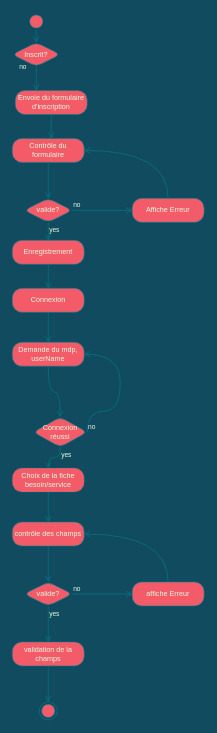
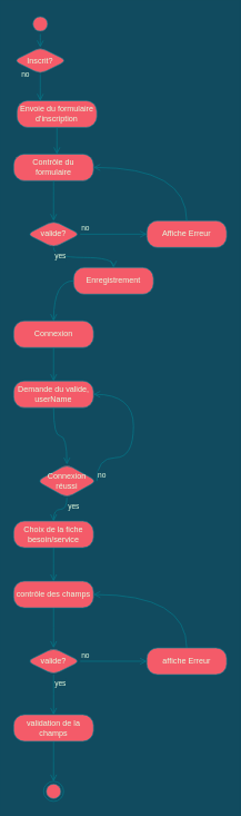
  <mxCell id="0" />
  <mxCell id="1" parent="0" />
  <mxCell id="2" value="" style="ellipse;html=1;shape=startState;fillColor=#F45B69;strokeColor=#028090;fontColor=#E4FDE1;rounded=1;" vertex="1" parent="1"><mxGeometry x="45" width="30" height="30" as="geometry" y="20" /></mxCell>
  <mxCell id="3" value="" style="edgeStyle=orthogonalEdgeStyle;html=1;verticalAlign=bottom;endArrow=open;endSize=8;strokeColor=#028090;entryX=0.5;entryY=0;entryDx=0;entryDy=0;labelBackgroundColor=#114B5F;fontColor=#E4FDE1;curved=1;" edge="1" source="2" parent="1" target="22"><mxGeometry relative="1" as="geometry"><mxPoint x="85" y="130" as="targetPoint" /></mxGeometry></mxCell>
  <mxCell id="4" value="Envoie du formulaire&lt;br&gt;d'inscription" style="whiteSpace=wrap;html=1;arcSize=40;fontColor=#E4FDE1;fillColor=#F45B69;strokeColor=#028090;rounded=1;" vertex="1" parent="1"><mxGeometry x="25" y="150" width="120" height="40" as="geometry" /></mxCell>
  <mxCell id="5" value="" style="edgeStyle=orthogonalEdgeStyle;html=1;verticalAlign=bottom;endArrow=open;endSize=8;strokeColor=#028090;labelBackgroundColor=#114B5F;fontColor=#E4FDE1;curved=1;" edge="1" source="4" parent="1"><mxGeometry relative="1" as="geometry"><mxPoint x="85" y="230" as="targetPoint" /></mxGeometry></mxCell>
  <mxCell id="6" value="Contrôle du formulaire" style="whiteSpace=wrap;html=1;arcSize=40;fontColor=#E4FDE1;fillColor=#F45B69;strokeColor=#028090;rounded=1;" vertex="1" parent="1"><mxGeometry x="20" y="230" width="120" height="40" as="geometry" /></mxCell>
  <mxCell id="7" value="" style="edgeStyle=orthogonalEdgeStyle;html=1;verticalAlign=bottom;endArrow=open;endSize=8;strokeColor=#028090;entryX=0.5;entryY=0;entryDx=0;entryDy=0;labelBackgroundColor=#114B5F;fontColor=#E4FDE1;curved=1;" edge="1" source="6" parent="1" target="8"><mxGeometry relative="1" as="geometry"><mxPoint x="85" y="330" as="targetPoint" /></mxGeometry></mxCell>
  <mxCell id="8" value="valide?" style="rhombus;whiteSpace=wrap;html=1;fillColor=#F45B69;strokeColor=#028090;fontColor=#E4FDE1;rounded=1;" vertex="1" parent="1"><mxGeometry x="40" y="330" width="80" height="40" as="geometry" /></mxCell>
  <mxCell id="9" value="no" style="edgeStyle=orthogonalEdgeStyle;html=1;align=left;verticalAlign=bottom;endArrow=open;endSize=8;strokeColor=#028090;labelBackgroundColor=#114B5F;fontColor=#E4FDE1;curved=1;" edge="1" source="8" parent="1"><mxGeometry x="-1" relative="1" as="geometry"><mxPoint x="220" y="350" as="targetPoint" /></mxGeometry></mxCell>
  <mxCell id="10" value="yes" style="edgeStyle=orthogonalEdgeStyle;html=1;align=left;verticalAlign=top;endArrow=open;endSize=8;strokeColor=#028090;entryX=0.5;entryY=0;entryDx=0;entryDy=0;labelBackgroundColor=#114B5F;fontColor=#E4FDE1;curved=1;" edge="1" source="8" parent="1" target="13"><mxGeometry x="-1" relative="1" as="geometry"><mxPoint x="80" y="430" as="targetPoint" /></mxGeometry></mxCell>
  <mxCell id="11" value="Affiche Erreur" style="whiteSpace=wrap;html=1;arcSize=40;fontColor=#E4FDE1;fillColor=#F45B69;strokeColor=#028090;rounded=1;" vertex="1" parent="1"><mxGeometry x="220" y="330" width="120" height="40" as="geometry" /></mxCell>
  <mxCell id="12" value="" style="edgeStyle=orthogonalEdgeStyle;html=1;verticalAlign=bottom;endArrow=open;endSize=8;strokeColor=#028090;entryX=1;entryY=0.5;entryDx=0;entryDy=0;labelBackgroundColor=#114B5F;fontColor=#E4FDE1;curved=1;" edge="1" source="11" parent="1" target="6"><mxGeometry relative="1" as="geometry"><mxPoint x="280" y="430" as="targetPoint" /><Array as="points"><mxPoint x="280" y="250" /></Array></mxGeometry></mxCell>
- <mxCell id="13" value="Enregistrement" style="whiteSpace=wrap;html=1;arcSize=40;fontColor=#E4FDE1;fillColor=#F45B69;strokeColor=#028090;rounded=1;" vertex="1" parent="1"><mxGeometry x="20" y="400" width="120" height="40" as="geometry" /></mxCell>
+ <mxCell id="13" value="Enregistrement" style="whiteSpace=wrap;html=1;arcSize=40;fontColor=#E4FDE1;fillColor=#F45B69;strokeColor=#028090;rounded=1;" vertex="1" parent="1"><mxGeometry x="110" y="400" width="120" height="40" as="geometry" /></mxCell>
  <mxCell id="14" value="" style="edgeStyle=orthogonalEdgeStyle;html=1;verticalAlign=bottom;endArrow=open;endSize=8;strokeColor=#028090;labelBackgroundColor=#114B5F;fontColor=#E4FDE1;curved=1;" edge="1" source="13" parent="1"><mxGeometry relative="1" as="geometry"><mxPoint x="80" y="480" as="targetPoint" /></mxGeometry></mxCell>
- <mxCell id="15" value="Demande du mdp, userName" style="whiteSpace=wrap;html=1;arcSize=40;fontColor=#E4FDE1;fillColor=#F45B69;strokeColor=#028090;rounded=1;" vertex="1" parent="1"><mxGeometry x="20" y="570" width="120" height="40" as="geometry" /></mxCell>
+ <mxCell id="15" value="Demande du valide, userName" style="whiteSpace=wrap;html=1;arcSize=40;fontColor=#E4FDE1;fillColor=#F45B69;strokeColor=#028090;rounded=1;" vertex="1" parent="1"><mxGeometry x="20" y="570" width="120" height="40" as="geometry" /></mxCell>
  <mxCell id="16" value="" style="edgeStyle=orthogonalEdgeStyle;html=1;verticalAlign=bottom;endArrow=open;endSize=8;strokeColor=#028090;entryX=0.5;entryY=0;entryDx=0;entryDy=0;labelBackgroundColor=#114B5F;fontColor=#E4FDE1;curved=1;" edge="1" source="15" parent="1" target="17"><mxGeometry relative="1" as="geometry"><mxPoint x="80" y="630" as="targetPoint" /></mxGeometry></mxCell>
  <mxCell id="17" value="Connexion réussi" style="rhombus;whiteSpace=wrap;html=1;fillColor=#F45B69;strokeColor=#028090;fontColor=#E4FDE1;rounded=1;" vertex="1" parent="1"><mxGeometry x="55" y="695" width="90" height="50" as="geometry" /></mxCell>
  <mxCell id="18" value="no" style="edgeStyle=orthogonalEdgeStyle;html=1;align=left;verticalAlign=bottom;endArrow=open;endSize=8;strokeColor=#028090;entryX=1;entryY=0.5;entryDx=0;entryDy=0;exitX=1;exitY=0.5;exitDx=0;exitDy=0;labelBackgroundColor=#114B5F;fontColor=#E4FDE1;curved=1;" edge="1" source="17" parent="1" target="15"><mxGeometry x="-1" relative="1" as="geometry"><mxPoint x="220" y="650" as="targetPoint" /><Array as="points"><mxPoint x="200" y="685" /><mxPoint x="200" y="590" /></Array></mxGeometry></mxCell>
  <mxCell id="19" value="yes" style="edgeStyle=orthogonalEdgeStyle;html=1;align=left;verticalAlign=top;endArrow=open;endSize=8;strokeColor=#028090;entryX=0.5;entryY=0;entryDx=0;entryDy=0;labelBackgroundColor=#114B5F;fontColor=#E4FDE1;curved=1;" edge="1" source="17" parent="1" target="20"><mxGeometry x="-1" relative="1" as="geometry"><mxPoint x="80" y="730" as="targetPoint" /></mxGeometry></mxCell>
- <mxCell id="20" value="Choix de la fiche&lt;br&gt;besoin/service" style="whiteSpace=wrap;html=1;arcSize=40;fontColor=#E4FDE1;fillColor=#F45B69;strokeColor=#028090;rounded=1;dashed=1;" vertex="1" parent="1"><mxGeometry x="20" y="780" width="120" height="40" as="geometry" /></mxCell>
+ <mxCell id="20" value="Choix de la fiche&lt;br&gt;besoin/service" style="whiteSpace=wrap;html=1;arcSize=40;fontColor=#E4FDE1;fillColor=#F45B69;strokeColor=#028090;rounded=1;" vertex="1" parent="1"><mxGeometry x="20" y="780" width="120" height="40" as="geometry" /></mxCell>
  <mxCell id="21" value="" style="edgeStyle=orthogonalEdgeStyle;html=1;verticalAlign=bottom;endArrow=open;endSize=8;strokeColor=#028090;labelBackgroundColor=#114B5F;fontColor=#E4FDE1;curved=1;" edge="1" source="20" parent="1"><mxGeometry relative="1" as="geometry"><mxPoint x="80" y="870" as="targetPoint" /></mxGeometry></mxCell>
  <mxCell id="22" value="Inscrit?" style="rhombus;whiteSpace=wrap;html=1;fillColor=#F45B69;strokeColor=#028090;fontColor=#E4FDE1;rounded=1;" vertex="1" parent="1"><mxGeometry x="20" y="70" width="80" height="40" as="geometry" /></mxCell>
  <mxCell id="23" value="no" style="edgeStyle=orthogonalEdgeStyle;html=1;align=left;verticalAlign=bottom;endArrow=open;endSize=8;strokeColor=#028090;labelBackgroundColor=#114B5F;fontColor=#E4FDE1;curved=1;" edge="1" source="22" parent="1"><mxGeometry x="-0.5" y="-30" relative="1" as="geometry"><mxPoint x="60" y="150" as="targetPoint" /><mxPoint as="offset" /></mxGeometry></mxCell>
  <mxCell id="24" value="Connexion" style="whiteSpace=wrap;html=1;arcSize=40;fontColor=#E4FDE1;fillColor=#F45B69;strokeColor=#028090;rounded=1;" vertex="1" parent="1"><mxGeometry x="20" y="480" width="120" height="40" as="geometry" /></mxCell>
  <mxCell id="25" value="" style="edgeStyle=orthogonalEdgeStyle;html=1;verticalAlign=bottom;endArrow=open;endSize=8;strokeColor=#028090;labelBackgroundColor=#114B5F;fontColor=#E4FDE1;curved=1;" edge="1" source="24" parent="1"><mxGeometry relative="1" as="geometry"><mxPoint x="80" y="570" as="targetPoint" /></mxGeometry></mxCell>
  <mxCell id="26" value="contrôle des champs" style="whiteSpace=wrap;html=1;arcSize=40;fontColor=#E4FDE1;fillColor=#F45B69;strokeColor=#028090;rounded=1;" vertex="1" parent="1"><mxGeometry x="20" y="870" width="120" height="40" as="geometry" /></mxCell>
  <mxCell id="27" value="" style="edgeStyle=orthogonalEdgeStyle;html=1;verticalAlign=bottom;endArrow=open;endSize=8;strokeColor=#028090;labelBackgroundColor=#114B5F;fontColor=#E4FDE1;curved=1;" edge="1" source="26" parent="1"><mxGeometry relative="1" as="geometry"><mxPoint x="80" y="970" as="targetPoint" /></mxGeometry></mxCell>
  <mxCell id="28" value="valide?" style="rhombus;whiteSpace=wrap;html=1;fillColor=#F45B69;strokeColor=#028090;fontColor=#E4FDE1;rounded=1;" vertex="1" parent="1"><mxGeometry x="40" y="970" width="80" height="40" as="geometry" /></mxCell>
  <mxCell id="29" value="no" style="edgeStyle=orthogonalEdgeStyle;html=1;align=left;verticalAlign=bottom;endArrow=open;endSize=8;strokeColor=#028090;labelBackgroundColor=#114B5F;fontColor=#E4FDE1;curved=1;" edge="1" source="28" parent="1"><mxGeometry x="-1" relative="1" as="geometry"><mxPoint x="220" y="990" as="targetPoint" /></mxGeometry></mxCell>
  <mxCell id="30" value="yes" style="edgeStyle=orthogonalEdgeStyle;html=1;align=left;verticalAlign=top;endArrow=open;endSize=8;strokeColor=#028090;labelBackgroundColor=#114B5F;fontColor=#E4FDE1;curved=1;" edge="1" source="28" parent="1"><mxGeometry x="-1" relative="1" as="geometry"><mxPoint x="80" y="1070" as="targetPoint" /></mxGeometry></mxCell>
  <mxCell id="31" value="validation de la champs" style="whiteSpace=wrap;html=1;arcSize=40;fontColor=#E4FDE1;fillColor=#F45B69;strokeColor=#028090;rounded=1;" vertex="1" parent="1"><mxGeometry x="20" y="1070" width="120" height="40" as="geometry" /></mxCell>
  <mxCell id="32" value="" style="edgeStyle=orthogonalEdgeStyle;html=1;verticalAlign=bottom;endArrow=open;endSize=8;strokeColor=#028090;labelBackgroundColor=#114B5F;fontColor=#E4FDE1;curved=1;" edge="1" source="31" parent="1"><mxGeometry relative="1" as="geometry"><mxPoint x="80" y="1170" as="targetPoint" /></mxGeometry></mxCell>
  <mxCell id="33" value="affiche Erreur" style="whiteSpace=wrap;html=1;arcSize=40;fontColor=#E4FDE1;fillColor=#F45B69;strokeColor=#028090;rounded=1;" vertex="1" parent="1"><mxGeometry x="220" y="970" width="120" height="40" as="geometry" /></mxCell>
  <mxCell id="34" value="" style="edgeStyle=orthogonalEdgeStyle;html=1;verticalAlign=bottom;endArrow=open;endSize=8;strokeColor=#028090;entryX=1;entryY=0.5;entryDx=0;entryDy=0;labelBackgroundColor=#114B5F;fontColor=#E4FDE1;curved=1;" edge="1" source="33" parent="1" target="26"><mxGeometry relative="1" as="geometry"><mxPoint x="280" y="1070" as="targetPoint" /><Array as="points"><mxPoint x="280" y="890" /></Array></mxGeometry></mxCell>
  <mxCell id="35" value="" style="ellipse;html=1;shape=endState;fillColor=#F45B69;strokeColor=#028090;fontColor=#E4FDE1;rounded=1;" vertex="1" parent="1"><mxGeometry x="65" y="1170" width="30" height="30" as="geometry" /></mxCell>
